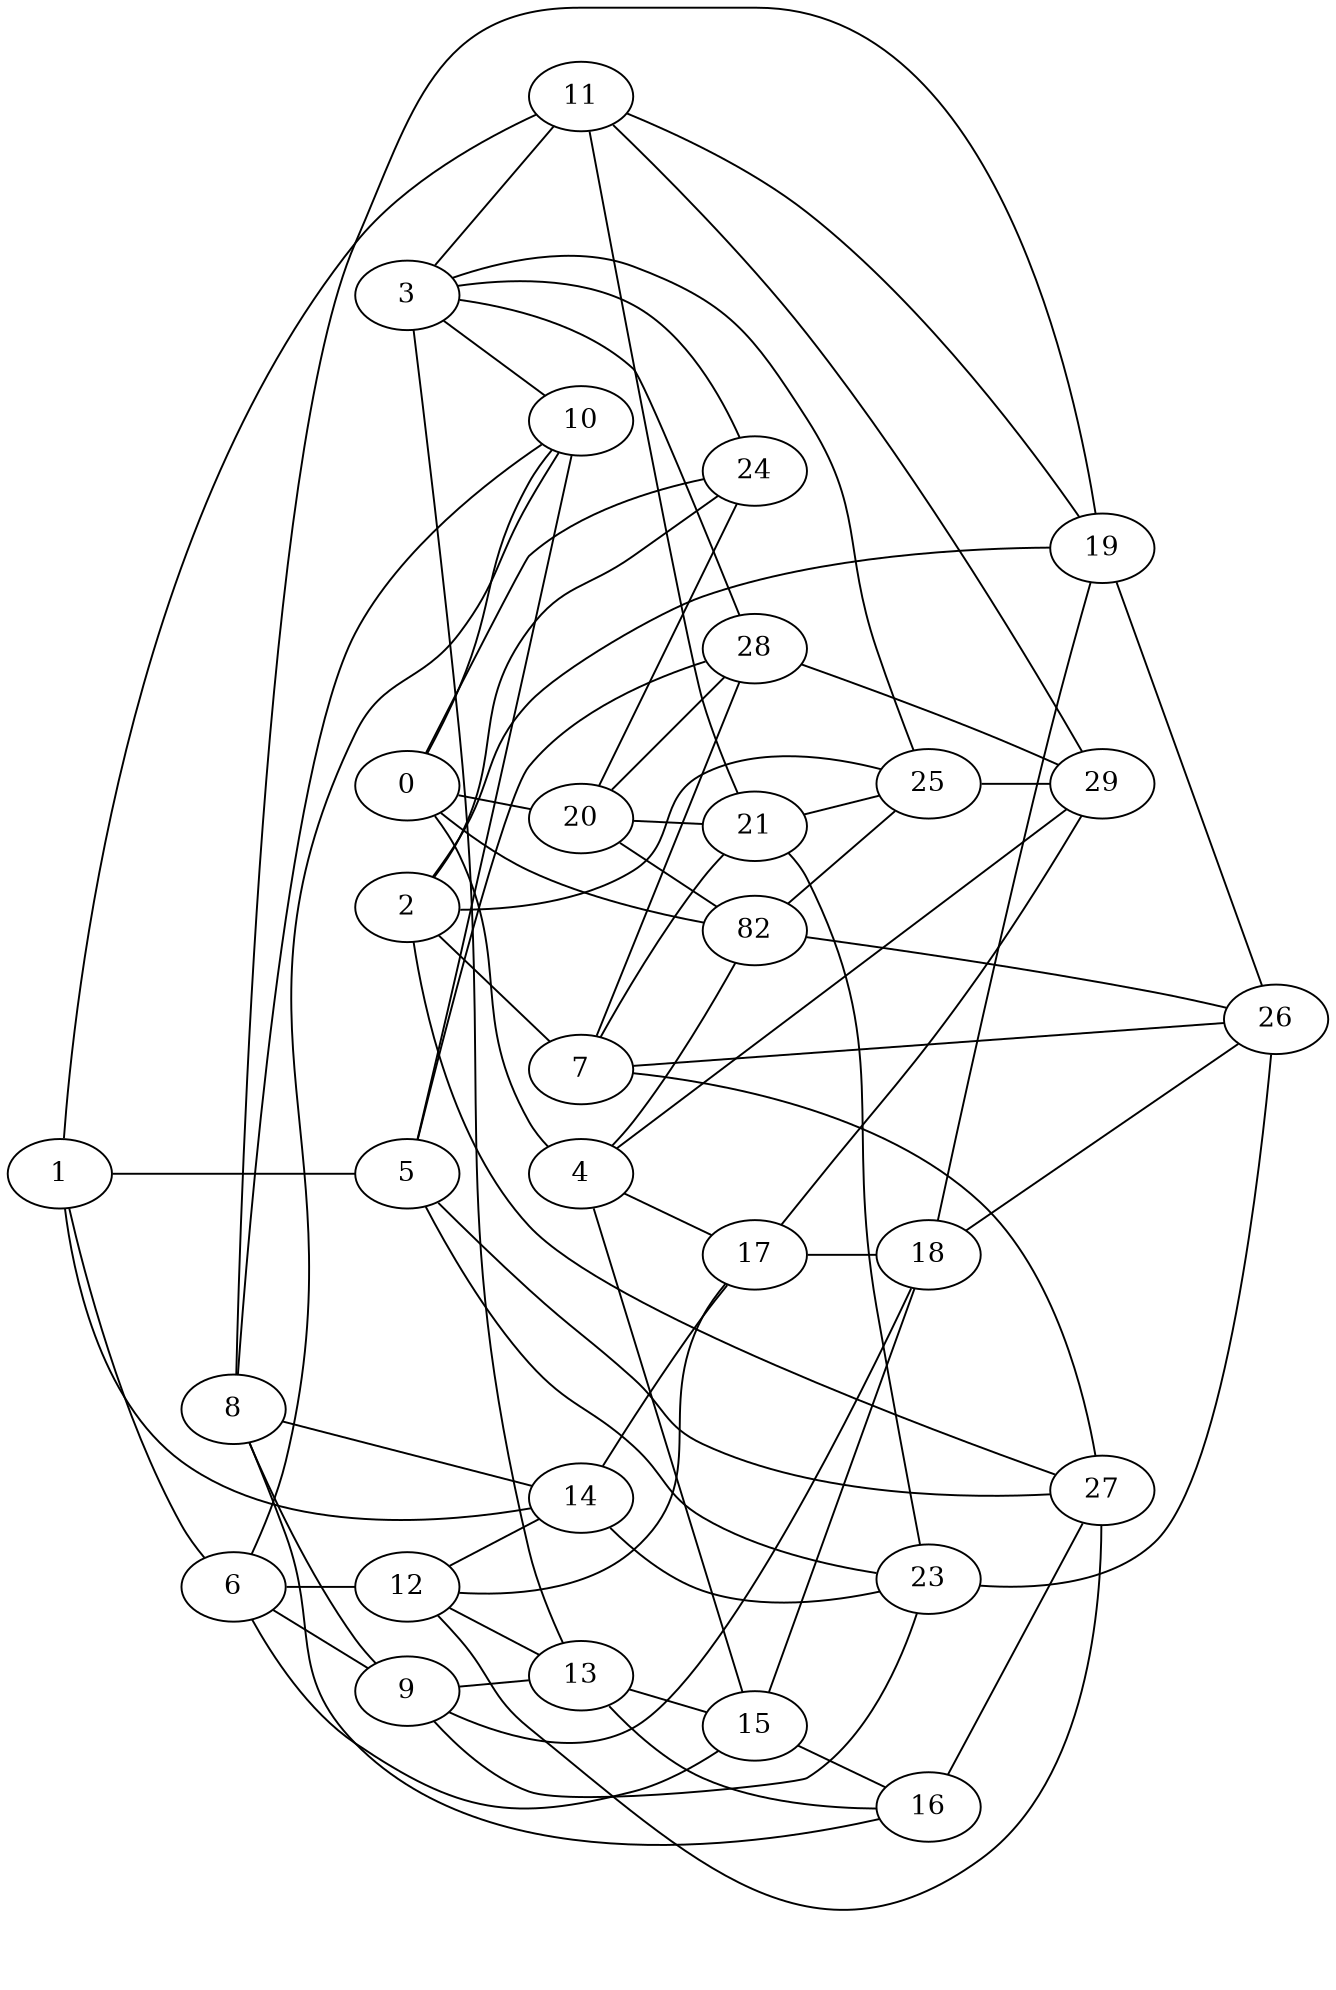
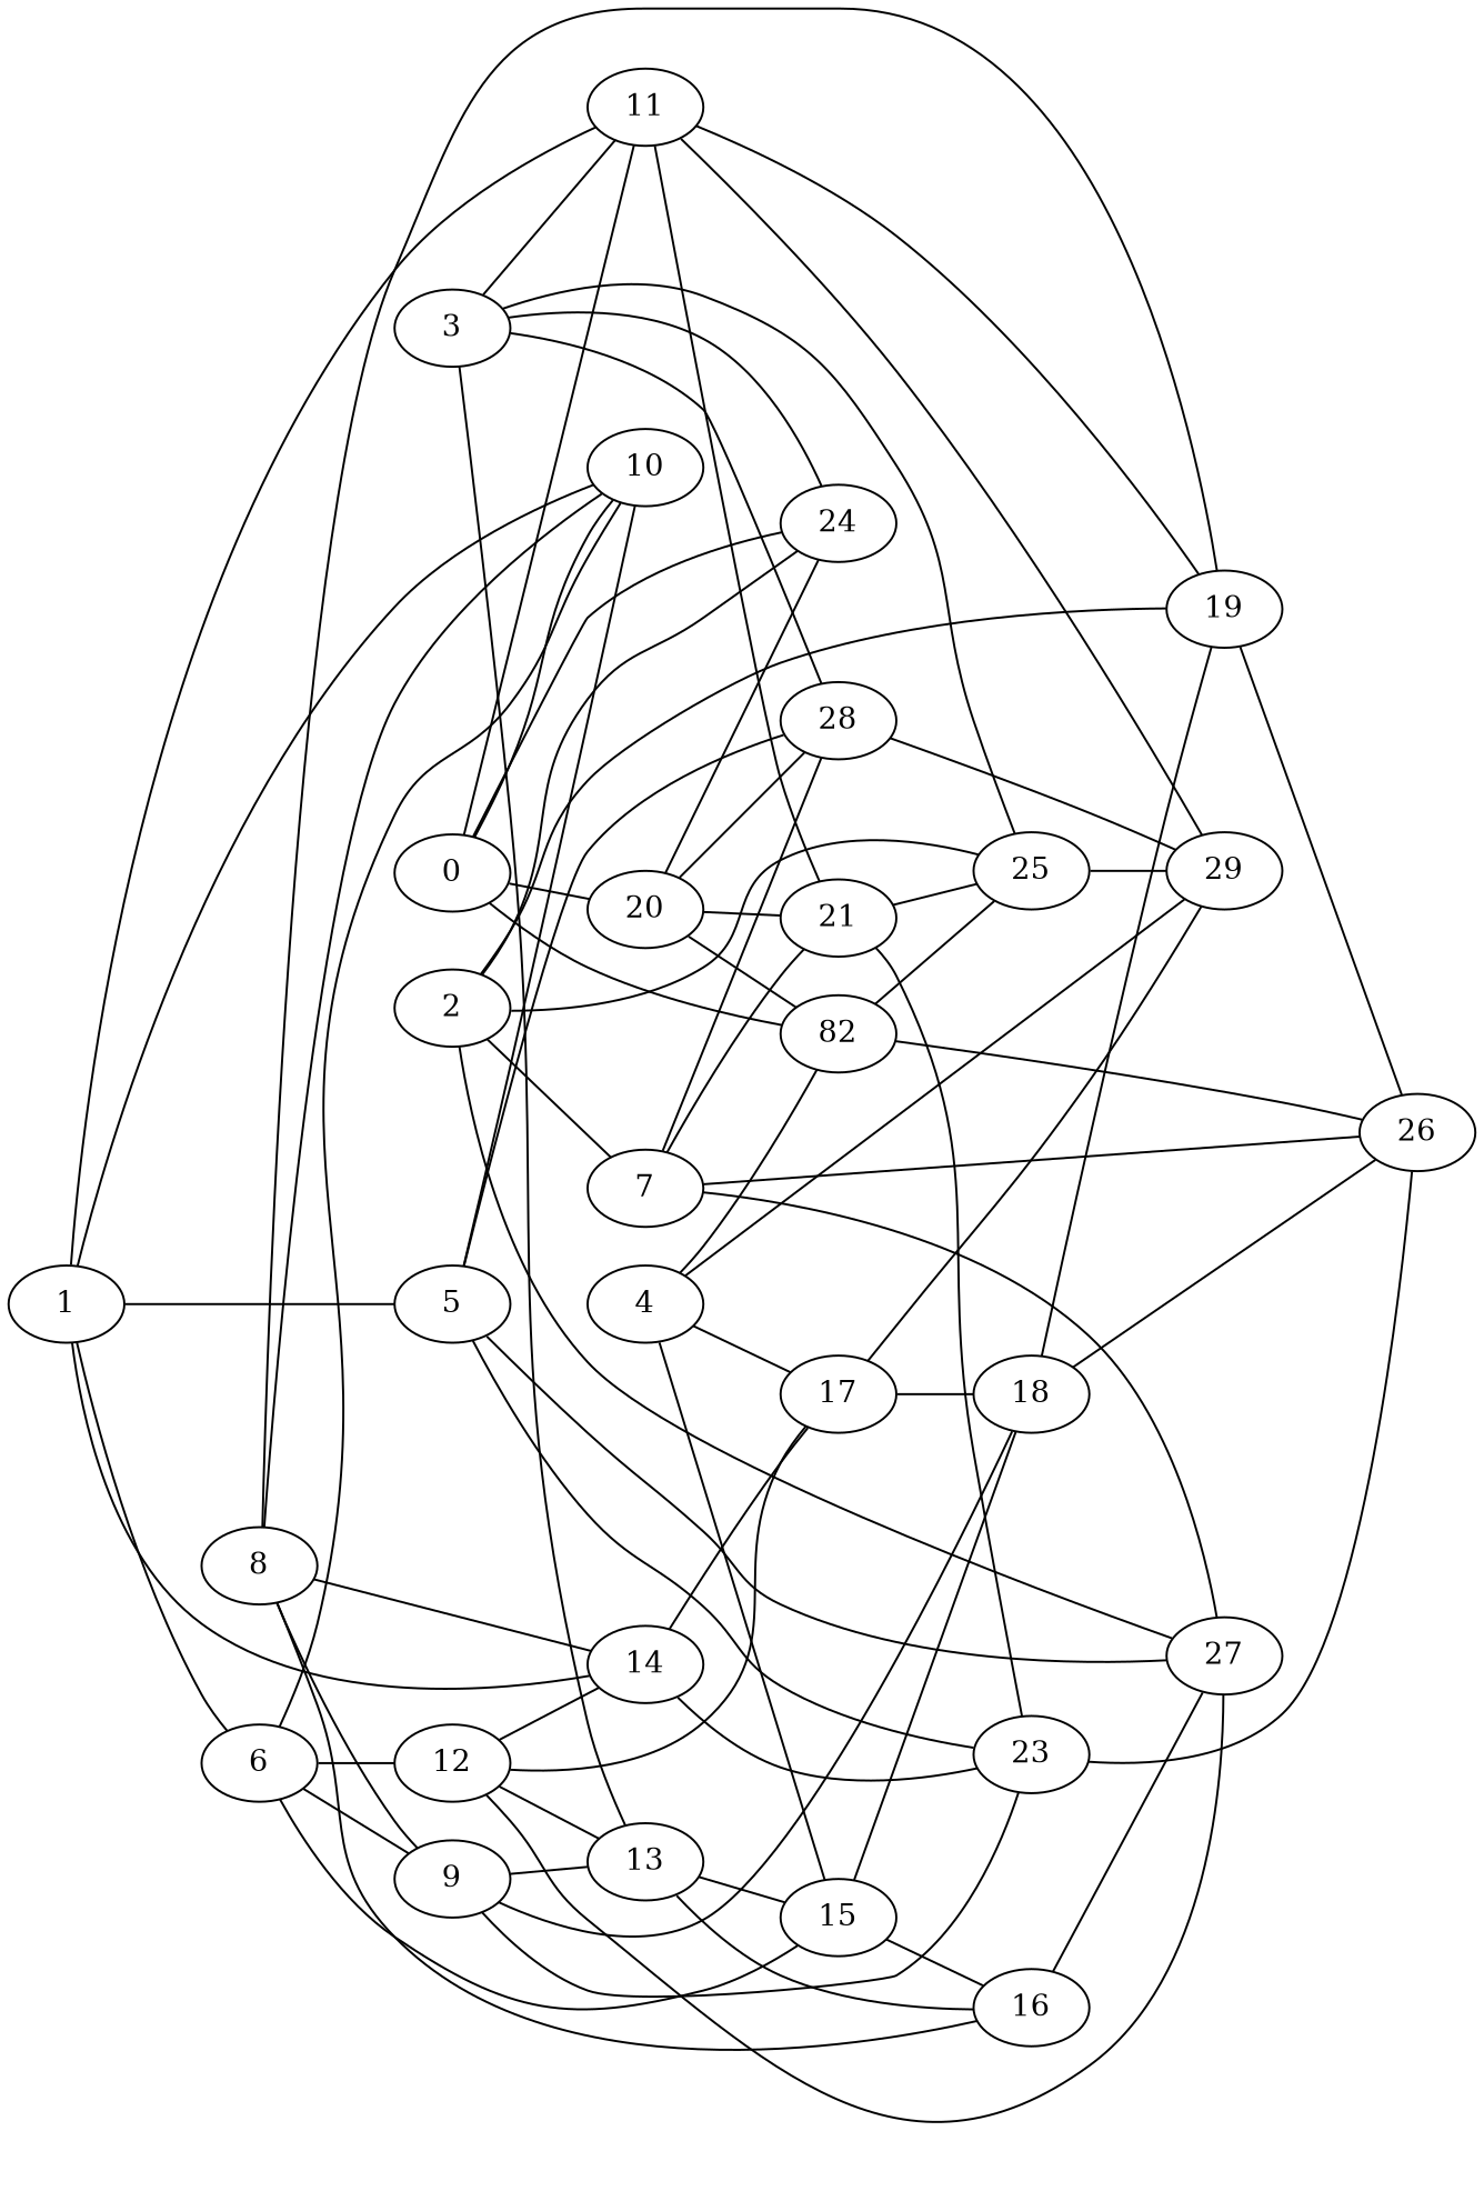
  graph {
    rankdir=LR
    0
    4
    10
    20
    n5 [label=82]
    24
    15
    17
    29
    28
    21
    25
    26
    1
    5
    6
    11
    14
    27
    23
    9
    12
    19
    2
    7
    3
    13
    16
    18
    8
-   0 -- 4
+   0 -- 11
    0 -- 10
    0 -- 20
    0 -- n5
    0 -- 24
    4 -- n5
    4 -- 15
    4 -- 17
    4 -- 29
    20 -- n5
    20 -- 24
    20 -- 28
    20 -- 21
    n5 -- 25
    n5 -- 26
    15 -- 16
    15 -- 18
    17 -- 29
    17 -- 18
    28 -- 29
    21 -- 25
    21 -- 23
    25 -- 29
-   3 -- 10
+   1 -- 10
    1 -- 5
    1 -- 6
    1 -- 11
    1 -- 14
    5 -- 10
    5 -- 28
    5 -- 27
    5 -- 23
    6 -- 10
    6 -- 15
    6 -- 9
    6 -- 12
    11 -- 29
    11 -- 21
    11 -- 19
    14 -- 17
    14 -- 23
    23 -- 26
    9 -- 23
    9 -- 13
    9 -- 18
    12 -- 17
    12 -- 14
    12 -- 27
    12 -- 13
    19 -- 26
    2 -- 24
    2 -- 25
    2 -- 27
    2 -- 19
    2 -- 7
    7 -- 28
    7 -- 21
    7 -- 26
    7 -- 27
    3 -- 24
    3 -- 28
    3 -- 25
    3 -- 11
    3 -- 13
    13 -- 15
    13 -- 16
    16 -- 27
    18 -- 26
    18 -- 19
    8 -- 10
    8 -- 14
    8 -- 9
    8 -- 19
    8 -- 16
  }
